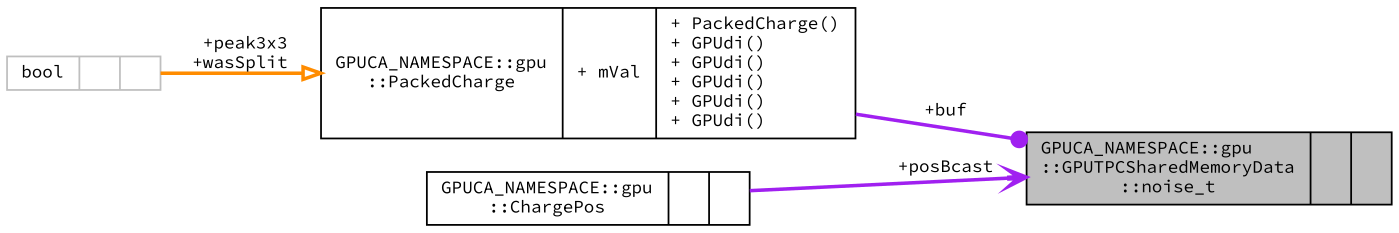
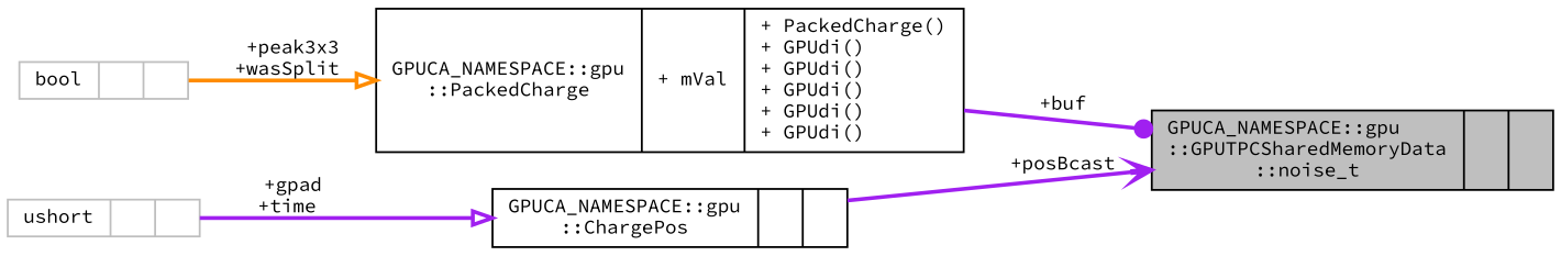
  digraph {
    rankdir=LR
    fontname="Source Code Pro"
    node [color=black fontname="Source Code Pro" fontsize=10 shape=record]
    edge [arrowhead=onormal color=purple fontname="Source Code Pro" fontsize=10 labelfontname=Helvetica labelfontsize=10 style=bold]
    n1 [fillcolor=grey75 fontcolor=black height=0.2 label="{GPUCA_NAMESPACE::gpu\l::GPUTPCSharedMemoryData\l::noise_t\n||}" style=filled width=0.4]
    n2 [height=0.2 label="{GPUCA_NAMESPACE::gpu\l::PackedCharge\n|+ mVal\l|+ PackedCharge()\l+ GPUdi()\l+ GPUdi()\l+ GPUdi()\l+ GPUdi()\l+ GPUdi()\l}" width=0.4]
    n3 [color=grey75 height=0.2 label="{bool\n||}" width=0.4]
    n4 [height=0.2 label="{GPUCA_NAMESPACE::gpu\l::ChargePos\n||}" width=0.4]
+   n5 [color=grey75 height=0.2 label="{ushort\n||}" width=0.4]
    n2 -> n1 [arrowhead=dot label=" +buf"]
    n3 -> n2 [color=darkorange label=" +peak3x3\n+wasSplit"]
    n4 -> n1 [arrowhead=vee label=" +posBcast"]
+   n5 -> n4 [label=" +gpad\n+time"]
  }
